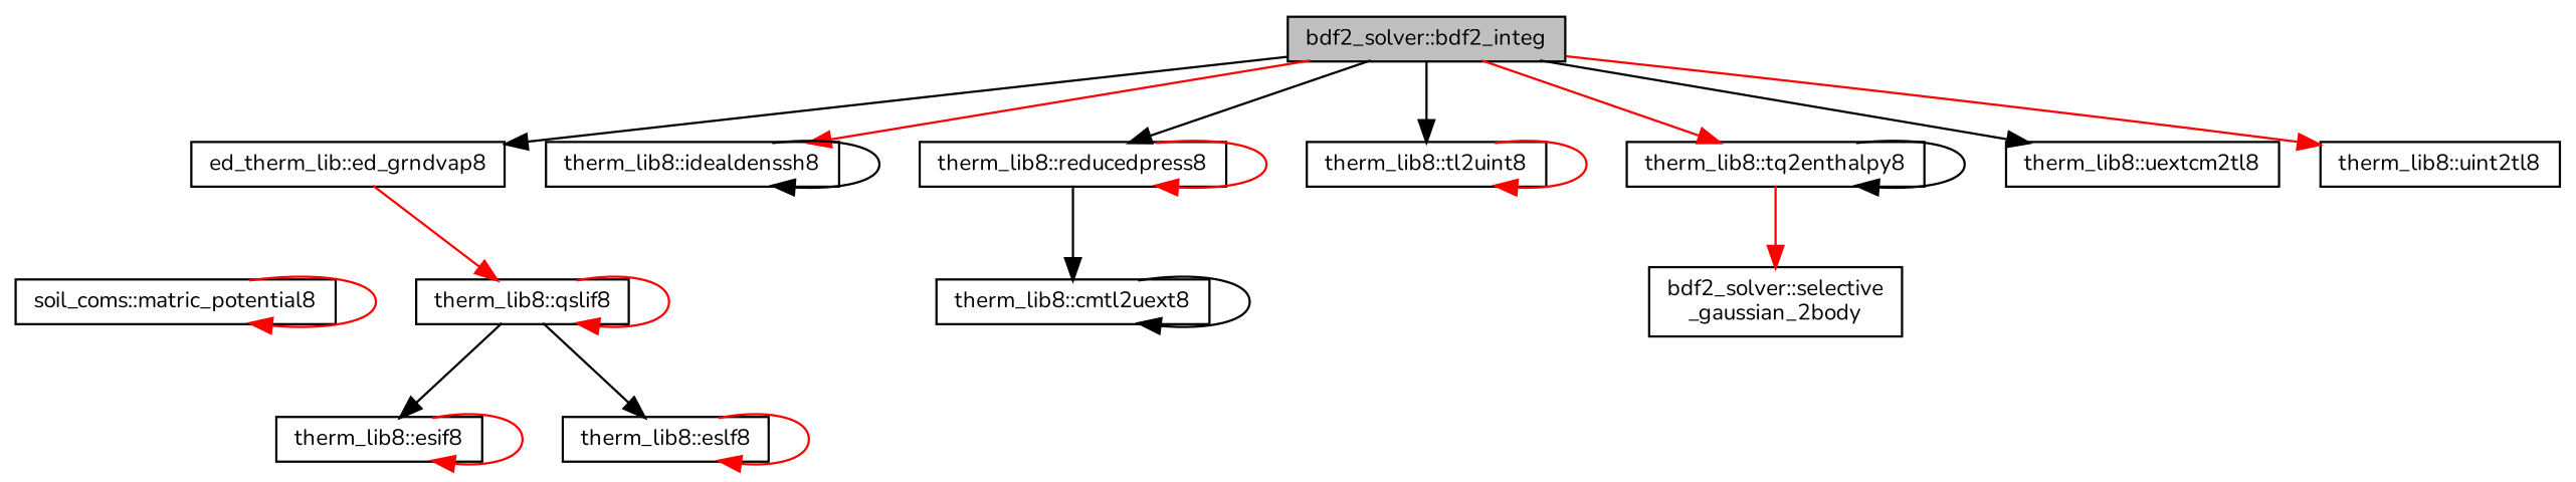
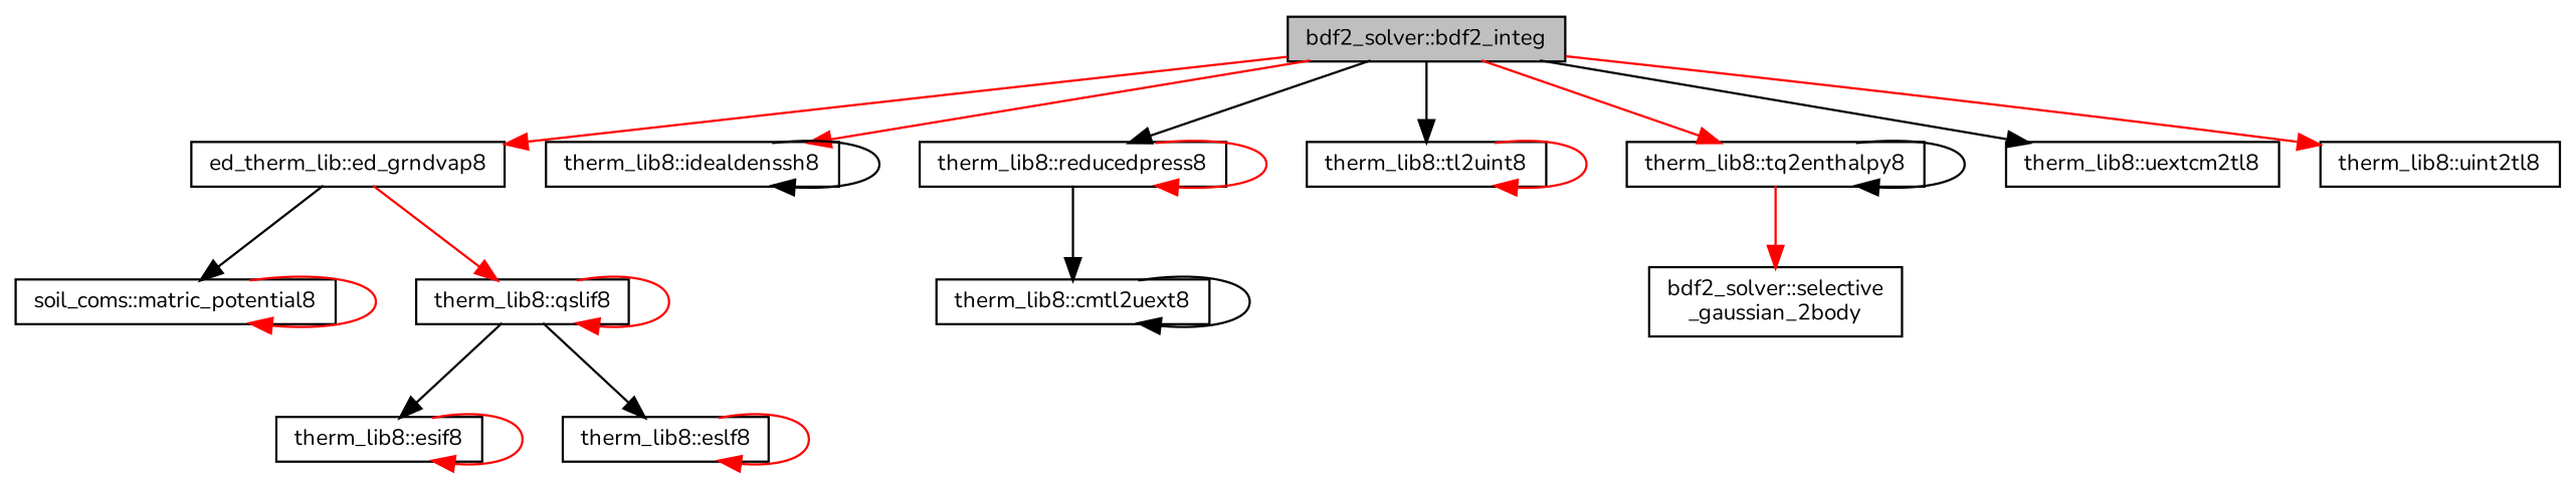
  digraph {
    fontname=Nunito
    rankdir=TB
    node [color=black fillcolor=white fontname=Nunito fontsize=10 shape=record style=filled]
    edge [color=black fontname=Nunito fontsize=10 labelfontname=Helvetica labelfontsize=10 style=solid]
    n1 [fillcolor=grey75 fontcolor=black height=0.2 label="bdf2_solver::bdf2_integ" width=0.4]
    n2 [height=0.2 label="ed_therm_lib::ed_grndvap8" width=0.4]
    n3 [height=0.2 label="therm_lib8::idealdenssh8" width=0.4]
    n4 [height=0.2 label="therm_lib8::reducedpress8" width=0.4]
    n5 [height=0.2 label="therm_lib8::tl2uint8" width=0.4]
    n6 [height=0.2 label="therm_lib8::tq2enthalpy8" width=0.4]
    n7 [height=0.2 label="therm_lib8::uextcm2tl8" width=0.4]
    n8 [height=0.2 label="therm_lib8::uint2tl8" width=0.4]
    n9 [height=0.2 label="therm_lib8::cmtl2uext8" width=0.4]
    n10 [height=0.2 label="soil_coms::matric_potential8" width=0.4]
    n11 [height=0.2 label="therm_lib8::qslif8" width=0.4]
    n12 [height=0.2 label="bdf2_solver::selective\l_gaussian_2body" width=0.4]
    n13 [height=0.2 label="therm_lib8::esif8" width=0.4]
    n14 [height=0.2 label="therm_lib8::eslf8" width=0.4]
-   n1 -> n2
+   n1 -> n2 [color=red]
    n1 -> n3 [color=red]
    n1 -> n4
    n1 -> n5
    n1 -> n6 [color=red]
    n1 -> n7
    n1 -> n8 [color=red]
+   n2 -> n10
    n2 -> n11 [color=red]
    n3 -> n3
    n4 -> n4 [color=red]
    n4 -> n9
    n5 -> n5 [color=red]
    n6 -> n6
    n6 -> n12 [color=red]
    n9 -> n9
    n10 -> n10 [color=red]
    n11 -> n11 [color=red]
    n11 -> n13
    n11 -> n14
    n13 -> n13 [color=red]
    n14 -> n14 [color=red]
  }
